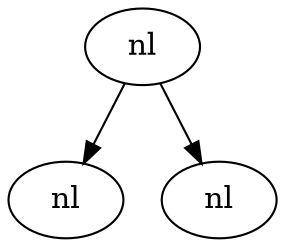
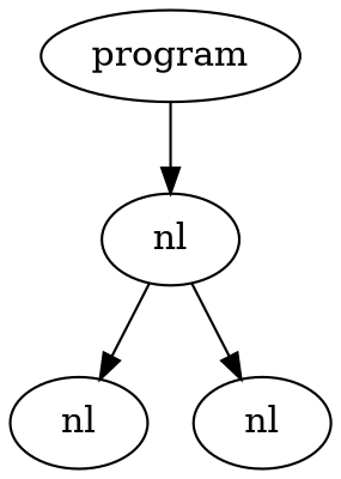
  digraph {
+   n1 [label=program]
    n2 [label=nl]
    n3 [label=nl]
    n4 [label=nl]
+   n1 -> n2
    n2 -> n3
    n2 -> n4
  }
